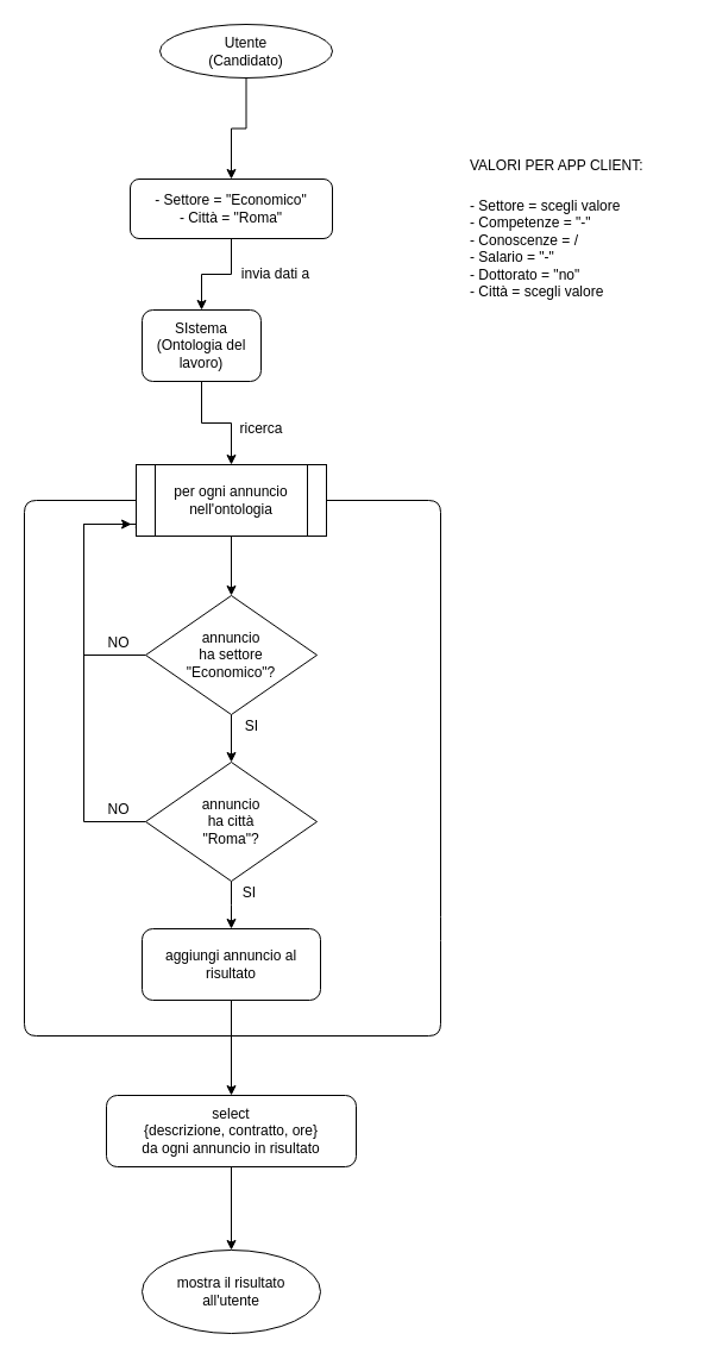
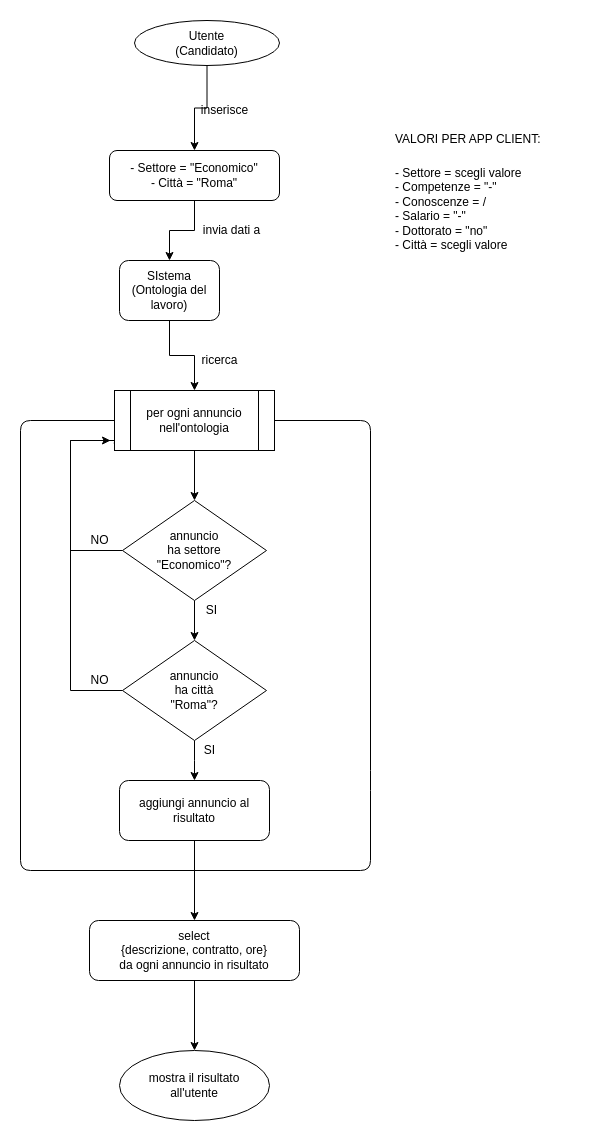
  <mxCell id="0" />
  <mxCell id="1" parent="0" />
  <mxCell id="2" style="edgeStyle=orthogonalEdgeStyle;rounded=0;orthogonalLoop=1;jettySize=auto;html=1;" parent="1" source="3" target="6" edge="1"><mxGeometry relative="1" as="geometry" /></mxCell>
  <mxCell id="3" value="Utente&lt;br&gt;(Candidato)" style="ellipse;whiteSpace=wrap;html=1;" parent="1" vertex="1"><mxGeometry x="134" y="20" width="145" height="45" as="geometry" /></mxCell>
+ <mxCell id="4" value="inserisce" style="text;html=1;align=center;verticalAlign=middle;resizable=0;points=[];autosize=1;" parent="1" vertex="1"><mxGeometry x="194" y="100" width="60" height="20" as="geometry" /></mxCell>
  <mxCell id="5" style="edgeStyle=orthogonalEdgeStyle;rounded=0;orthogonalLoop=1;jettySize=auto;html=1;" parent="1" source="6" target="12" edge="1"><mxGeometry relative="1" as="geometry" /></mxCell>
  <mxCell id="6" value="- Settore = &quot;Economico&quot;&lt;br&gt;- Città = &quot;Roma&quot;" style="rounded=1;whiteSpace=wrap;html=1;" parent="1" vertex="1"><mxGeometry x="109" y="150" width="170" height="50" as="geometry" /></mxCell>
  <mxCell id="7" style="edgeStyle=orthogonalEdgeStyle;rounded=0;orthogonalLoop=1;jettySize=auto;html=1;entryX=-0.011;entryY=0.876;entryDx=0;entryDy=0;entryPerimeter=0;" parent="1" source="9" target="15" edge="1"><mxGeometry relative="1" as="geometry"><Array as="points"><mxPoint x="70" y="550" /><mxPoint x="70" y="440" /><mxPoint x="114" y="440" /><mxPoint x="114" y="443" /></Array></mxGeometry></mxCell>
  <mxCell id="8" style="edgeStyle=orthogonalEdgeStyle;rounded=0;orthogonalLoop=1;jettySize=auto;html=1;entryX=0.5;entryY=0;entryDx=0;entryDy=0;" parent="1" source="9" target="20" edge="1"><mxGeometry relative="1" as="geometry" /></mxCell>
  <mxCell id="9" value="annuncio&lt;br&gt;ha settore&lt;br&gt;&quot;Economico&quot;?" style="rhombus;whiteSpace=wrap;html=1;" parent="1" vertex="1"><mxGeometry x="122" y="500" width="144" height="100" as="geometry" /></mxCell>
  <mxCell id="10" value="invia dati a" style="text;html=1;align=center;verticalAlign=middle;resizable=0;points=[];autosize=1;" parent="1" vertex="1"><mxGeometry x="196" y="220" width="70" height="20" as="geometry" /></mxCell>
  <mxCell id="11" style="edgeStyle=orthogonalEdgeStyle;rounded=0;orthogonalLoop=1;jettySize=auto;html=1;entryX=0.5;entryY=0;entryDx=0;entryDy=0;" parent="1" source="12" target="15" edge="1"><mxGeometry relative="1" as="geometry" /></mxCell>
  <mxCell id="12" value="SIstema&lt;br&gt;(Ontologia del lavoro)" style="rounded=1;whiteSpace=wrap;html=1;" parent="1" vertex="1"><mxGeometry x="119" y="260" width="100" height="60" as="geometry" /></mxCell>
  <mxCell id="13" value="ricerca" style="text;html=1;align=center;verticalAlign=middle;resizable=0;points=[];autosize=1;" parent="1" vertex="1"><mxGeometry x="194" y="350" width="50" height="20" as="geometry" /></mxCell>
  <mxCell id="14" style="edgeStyle=orthogonalEdgeStyle;rounded=0;orthogonalLoop=1;jettySize=auto;html=1;" parent="1" source="15" target="9" edge="1"><mxGeometry relative="1" as="geometry" /></mxCell>
  <mxCell id="15" value="per ogni annuncio nell'ontologia" style="shape=process;whiteSpace=wrap;html=1;backgroundOutline=1;" parent="1" vertex="1"><mxGeometry x="114" y="390" width="160" height="60" as="geometry" /></mxCell>
  <mxCell id="16" value="NO" style="text;html=1;align=center;verticalAlign=middle;resizable=0;points=[];autosize=1;" parent="1" vertex="1"><mxGeometry x="84" y="530" width="30" height="20" as="geometry" /></mxCell>
  <mxCell id="17" value="SI" style="text;html=1;align=center;verticalAlign=middle;resizable=0;points=[];autosize=1;" parent="1" vertex="1"><mxGeometry x="196" y="600" width="30" height="20" as="geometry" /></mxCell>
  <mxCell id="18" style="edgeStyle=orthogonalEdgeStyle;rounded=0;orthogonalLoop=1;jettySize=auto;html=1;" parent="1" source="20" edge="1"><mxGeometry relative="1" as="geometry"><mxPoint x="110" y="440" as="targetPoint" /><Array as="points"><mxPoint x="70" y="690" /><mxPoint x="70" y="440" /><mxPoint x="110" y="440" /></Array></mxGeometry></mxCell>
  <mxCell id="19" style="edgeStyle=orthogonalEdgeStyle;rounded=0;orthogonalLoop=1;jettySize=auto;html=1;entryX=0.5;entryY=0;entryDx=0;entryDy=0;" parent="1" source="20" edge="1"><mxGeometry relative="1" as="geometry"><mxPoint x="194" y="780" as="targetPoint" /></mxGeometry></mxCell>
  <mxCell id="20" value="annuncio&lt;br&gt;&lt;span&gt;ha città&lt;br&gt;&quot;Roma&quot;?&lt;/span&gt;" style="rhombus;whiteSpace=wrap;html=1;" parent="1" vertex="1"><mxGeometry x="122" y="640" width="144" height="100" as="geometry" /></mxCell>
  <mxCell id="21" value="NO" style="text;html=1;align=center;verticalAlign=middle;resizable=0;points=[];autosize=1;" parent="1" vertex="1"><mxGeometry x="84" y="670" width="30" height="20" as="geometry" /></mxCell>
  <mxCell id="22" value="SI" style="text;html=1;align=center;verticalAlign=middle;resizable=0;points=[];autosize=1;" parent="1" vertex="1"><mxGeometry x="194" y="740" width="30" height="20" as="geometry" /></mxCell>
  <mxCell id="23" style="edgeStyle=orthogonalEdgeStyle;rounded=0;orthogonalLoop=1;jettySize=auto;html=1;entryX=0.5;entryY=0;entryDx=0;entryDy=0;" edge="1" parent="1" source="24" target="30"><mxGeometry relative="1" as="geometry" /></mxCell>
  <mxCell id="24" value="aggiungi annuncio al risultato" style="rounded=1;whiteSpace=wrap;html=1;" parent="1" vertex="1"><mxGeometry x="119" y="780" width="150" height="60" as="geometry" /></mxCell>
  <mxCell id="25" value="&lt;span&gt;mostra il risultato &lt;br&gt;all'utente&lt;/span&gt;" style="ellipse;whiteSpace=wrap;html=1;" parent="1" vertex="1"><mxGeometry x="119" y="1050" width="150" height="70" as="geometry" /></mxCell>
  <mxCell id="26" value="" style="endArrow=none;html=1;entryX=1;entryY=0.5;entryDx=0;entryDy=0;" parent="1" target="15" edge="1"><mxGeometry width="50" height="50" relative="1" as="geometry"><mxPoint x="194" y="870" as="sourcePoint" /><mxPoint x="220" y="780" as="targetPoint" /><Array as="points"><mxPoint x="370" y="870" /><mxPoint x="370" y="780" /><mxPoint x="370" y="420" /></Array></mxGeometry></mxCell>
  <mxCell id="27" value="" style="endArrow=none;html=1;entryX=0;entryY=0.5;entryDx=0;entryDy=0;" parent="1" target="15" edge="1"><mxGeometry width="50" height="50" relative="1" as="geometry"><mxPoint x="194" y="870" as="sourcePoint" /><mxPoint x="350" y="560" as="targetPoint" /><Array as="points"><mxPoint x="20" y="870" /><mxPoint x="20" y="420" /></Array></mxGeometry></mxCell>
  <mxCell id="28" value="&lt;h1&gt;&lt;span style=&quot;font-size: 12px ; font-weight: 400&quot;&gt;VALORI PER APP CLIENT:&lt;/span&gt;&lt;br&gt;&lt;/h1&gt;&lt;div&gt;- Settore = scegli valore&lt;/div&gt;&lt;div&gt;- Competenze = &quot;-&quot;&lt;/div&gt;&lt;div&gt;- Conoscenze = /&lt;/div&gt;&lt;div&gt;- Salario = &quot;-&quot;&lt;/div&gt;&lt;div&gt;- Dottorato = &quot;no&quot;&lt;/div&gt;&lt;div&gt;- Città = scegli valore&lt;/div&gt;" style="text;html=1;strokeColor=none;fillColor=none;spacing=5;spacingTop=-20;whiteSpace=wrap;overflow=hidden;rounded=0;" parent="1" vertex="1"><mxGeometry x="390" y="115" width="190" height="165" as="geometry" /></mxCell>
  <mxCell id="29" style="edgeStyle=orthogonalEdgeStyle;rounded=0;orthogonalLoop=1;jettySize=auto;html=1;" edge="1" parent="1" source="30" target="25"><mxGeometry relative="1" as="geometry" /></mxCell>
  <mxCell id="30" value="select&lt;br&gt;{descrizione, contratto, ore}&lt;br&gt;da ogni annuncio in risultato" style="rounded=1;whiteSpace=wrap;html=1;" vertex="1" parent="1"><mxGeometry x="89" y="920" width="210" height="60" as="geometry" /></mxCell>
